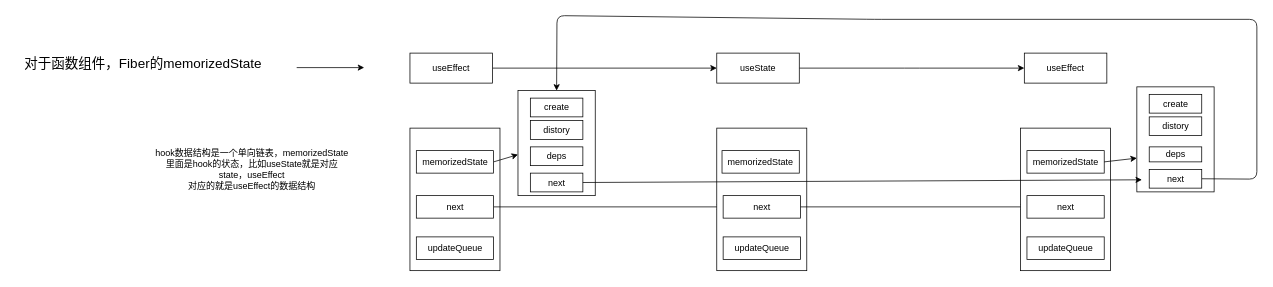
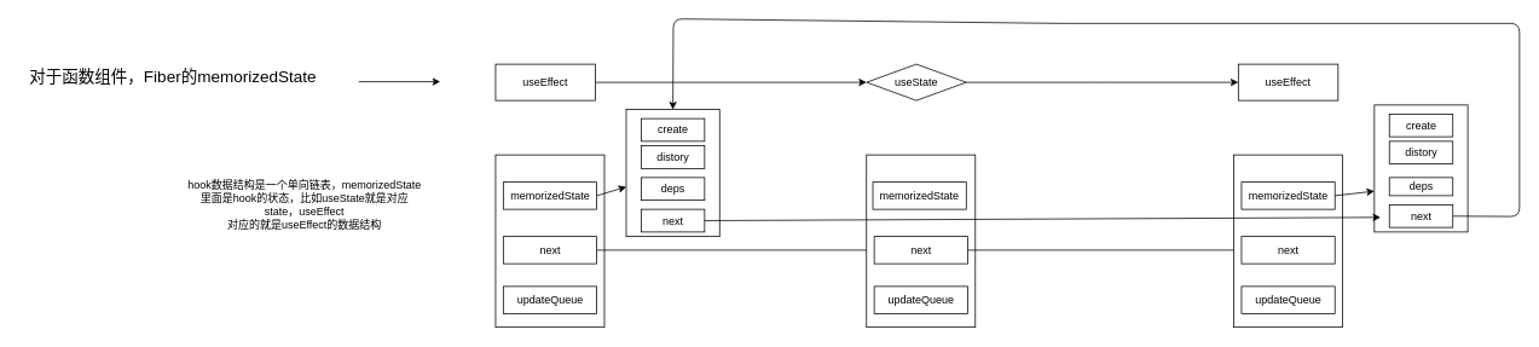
  <mxCell id="0" />
  <mxCell id="1" parent="0" />
  <mxCell id="2" value="&lt;font style=&quot;font-size: 18px;&quot;&gt;对于函数组件，Fiber的memorizedState&lt;/font&gt;" style="text;html=1;align=center;verticalAlign=middle;resizable=0;points=[];autosize=1;strokeColor=none;fillColor=none;" vertex="1" parent="1"><mxGeometry x="20" y="65" width="340" height="40" as="geometry" /></mxCell>
  <mxCell id="3" value="" style="endArrow=classic;html=1;" edge="1" parent="1"><mxGeometry width="50" height="50" relative="1" as="geometry"><mxPoint x="395" y="89.33" as="sourcePoint" /><mxPoint x="485" y="89.33" as="targetPoint" /></mxGeometry></mxCell>
  <mxCell id="4" style="edgeStyle=none;html=1;exitX=1;exitY=0.5;exitDx=0;exitDy=0;entryX=0;entryY=0.5;entryDx=0;entryDy=0;" edge="1" parent="1" source="5" target="7"><mxGeometry relative="1" as="geometry" /></mxCell>
  <mxCell id="5" value="useEffect" style="rounded=0;whiteSpace=wrap;html=1;" vertex="1" parent="1"><mxGeometry x="546" y="70" width="110" height="40" as="geometry" /></mxCell>
  <mxCell id="6" style="edgeStyle=none;html=1;exitX=1;exitY=0.5;exitDx=0;exitDy=0;" edge="1" parent="1" source="7" target="8"><mxGeometry relative="1" as="geometry"><Array as="points"><mxPoint x="1215" y="90" /></Array></mxGeometry></mxCell>
- <mxCell id="7" value="useState" style="rounded=0;whiteSpace=wrap;html=1;" vertex="1" parent="1"><mxGeometry x="955" y="70" width="110" height="40" as="geometry" /></mxCell>
+ <mxCell id="7" value="useState" style="rhombus;whiteSpace=wrap;html=1;" vertex="1" parent="1"><mxGeometry x="955" y="70" width="110" height="40" as="geometry" /></mxCell>
  <mxCell id="8" value="useEffect" style="rounded=0;whiteSpace=wrap;html=1;" vertex="1" parent="1"><mxGeometry x="1365" y="70" width="110" height="40" as="geometry" /></mxCell>
  <mxCell id="9" value="useEffect" style="rounded=0;whiteSpace=wrap;html=1;" vertex="1" parent="1"><mxGeometry x="551.5" y="310" width="109" height="40" as="geometry" /></mxCell>
  <mxCell id="10" value="" style="rounded=0;whiteSpace=wrap;html=1;" vertex="1" parent="1"><mxGeometry x="546" y="170" width="120" height="190" as="geometry" /></mxCell>
  <mxCell id="11" value="updateQueue" style="rounded=0;whiteSpace=wrap;html=1;" vertex="1" parent="1"><mxGeometry x="554.5" y="315" width="103" height="30" as="geometry" /></mxCell>
  <mxCell id="12" style="edgeStyle=none;html=1;exitX=1;exitY=0.5;exitDx=0;exitDy=0;entryX=0;entryY=0.5;entryDx=0;entryDy=0;" edge="1" parent="1" source="13" target="20"><mxGeometry relative="1" as="geometry" /></mxCell>
  <mxCell id="13" value="next" style="rounded=0;whiteSpace=wrap;html=1;" vertex="1" parent="1"><mxGeometry x="554.5" y="260" width="103" height="30" as="geometry" /></mxCell>
  <mxCell id="14" style="edgeStyle=none;html=1;exitX=1;exitY=0.5;exitDx=0;exitDy=0;" edge="1" parent="1" source="15" target="28"><mxGeometry relative="1" as="geometry" /></mxCell>
  <mxCell id="15" value="memorizedState" style="rounded=0;whiteSpace=wrap;html=1;" vertex="1" parent="1"><mxGeometry x="554.5" y="200" width="103" height="30" as="geometry" /></mxCell>
  <mxCell id="16" value="useEffect" style="rounded=0;whiteSpace=wrap;html=1;" vertex="1" parent="1"><mxGeometry x="960.5" y="310" width="109" height="40" as="geometry" /></mxCell>
  <mxCell id="17" value="" style="rounded=0;whiteSpace=wrap;html=1;" vertex="1" parent="1"><mxGeometry x="955" y="170" width="120" height="190" as="geometry" /></mxCell>
  <mxCell id="18" value="updateQueue" style="rounded=0;whiteSpace=wrap;html=1;" vertex="1" parent="1"><mxGeometry x="963.5" y="315" width="103" height="30" as="geometry" /></mxCell>
  <mxCell id="19" style="edgeStyle=none;html=1;exitX=1;exitY=0.5;exitDx=0;exitDy=0;" edge="1" parent="1" source="20" target="25"><mxGeometry relative="1" as="geometry" /></mxCell>
  <mxCell id="20" value="next" style="rounded=0;whiteSpace=wrap;html=1;" vertex="1" parent="1"><mxGeometry x="963.5" y="260" width="103" height="30" as="geometry" /></mxCell>
  <mxCell id="21" value="memorizedState" style="rounded=0;whiteSpace=wrap;html=1;" vertex="1" parent="1"><mxGeometry x="962" y="200" width="103" height="30" as="geometry" /></mxCell>
  <mxCell id="22" value="useEffect" style="rounded=0;whiteSpace=wrap;html=1;" vertex="1" parent="1"><mxGeometry x="1365.5" y="310" width="109" height="40" as="geometry" /></mxCell>
  <mxCell id="23" value="" style="rounded=0;whiteSpace=wrap;html=1;" vertex="1" parent="1"><mxGeometry x="1360" y="170" width="120" height="190" as="geometry" /></mxCell>
  <mxCell id="24" value="updateQueue" style="rounded=0;whiteSpace=wrap;html=1;" vertex="1" parent="1"><mxGeometry x="1368.5" y="315" width="103" height="30" as="geometry" /></mxCell>
  <mxCell id="25" value="next" style="rounded=0;whiteSpace=wrap;html=1;" vertex="1" parent="1"><mxGeometry x="1368.5" y="260" width="103" height="30" as="geometry" /></mxCell>
  <mxCell id="26" value="memorizedState" style="rounded=0;whiteSpace=wrap;html=1;" vertex="1" parent="1"><mxGeometry x="1368.5" y="200" width="103" height="30" as="geometry" /></mxCell>
  <mxCell id="27" value="hook数据结构是一个单向链表，&lt;span style=&quot;color: rgb(0, 0, 0); text-wrap-mode: wrap;&quot;&gt;memorizedState&lt;/span&gt;&lt;div&gt;&lt;span style=&quot;color: rgb(0, 0, 0); text-wrap-mode: wrap;&quot;&gt;里面是hook的状态，比如useState就是对应state，useEffect&lt;/span&gt;&lt;/div&gt;&lt;div&gt;&lt;span style=&quot;color: rgb(0, 0, 0); text-wrap-mode: wrap;&quot;&gt;对应的就是useEffect的数据结构&lt;/span&gt;&lt;/div&gt;" style="text;html=1;align=center;verticalAlign=middle;resizable=0;points=[];autosize=1;strokeColor=none;fillColor=none;" vertex="1" parent="1"><mxGeometry x="165" y="195" width="340" height="60" as="geometry" /></mxCell>
  <mxCell id="28" value="" style="rounded=0;whiteSpace=wrap;html=1;" vertex="1" parent="1"><mxGeometry x="690" y="120" width="103" height="140" as="geometry" /></mxCell>
  <mxCell id="29" value="create" style="rounded=0;whiteSpace=wrap;html=1;" vertex="1" parent="1"><mxGeometry x="706.5" y="130" width="70" height="25" as="geometry" /></mxCell>
  <mxCell id="30" value="distory" style="rounded=0;whiteSpace=wrap;html=1;" vertex="1" parent="1"><mxGeometry x="706.5" y="160" width="70" height="25" as="geometry" /></mxCell>
  <mxCell id="31" value="deps" style="rounded=0;whiteSpace=wrap;html=1;" vertex="1" parent="1"><mxGeometry x="706.5" y="195" width="70" height="25" as="geometry" /></mxCell>
  <mxCell id="32" value="next" style="rounded=0;whiteSpace=wrap;html=1;" vertex="1" parent="1"><mxGeometry x="706.5" y="230" width="70" height="25" as="geometry" /></mxCell>
  <mxCell id="33" value="" style="rounded=0;whiteSpace=wrap;html=1;" vertex="1" parent="1"><mxGeometry x="1515" y="115" width="103" height="140" as="geometry" /></mxCell>
  <mxCell id="34" value="create" style="rounded=0;whiteSpace=wrap;html=1;" vertex="1" parent="1"><mxGeometry x="1531.5" y="125" width="70" height="25" as="geometry" /></mxCell>
  <mxCell id="35" value="distory" style="rounded=0;whiteSpace=wrap;html=1;" vertex="1" parent="1"><mxGeometry x="1531.5" y="155" width="70" height="25" as="geometry" /></mxCell>
  <mxCell id="36" value="deps" style="rounded=0;whiteSpace=wrap;html=1;" vertex="1" parent="1"><mxGeometry x="1531.5" y="195" width="70" height="20" as="geometry" /></mxCell>
  <mxCell id="37" style="edgeStyle=none;html=1;exitX=1;exitY=0.5;exitDx=0;exitDy=0;entryX=0.5;entryY=0;entryDx=0;entryDy=0;" edge="1" parent="1" source="38" target="28"><mxGeometry relative="1" as="geometry"><mxPoint x="1615" y="221.25" as="sourcePoint" /><mxPoint x="1165" y="115" as="targetPoint" /><Array as="points"><mxPoint x="1675" y="238" /><mxPoint x="1675" y="25" /><mxPoint x="1165" y="25" /><mxPoint x="742" y="20" /></Array></mxGeometry></mxCell>
  <mxCell id="38" value="next" style="rounded=0;whiteSpace=wrap;html=1;" vertex="1" parent="1"><mxGeometry x="1531.5" y="225" width="70" height="25" as="geometry" /></mxCell>
  <mxCell id="39" style="edgeStyle=none;html=1;exitX=1;exitY=0.5;exitDx=0;exitDy=0;entryX=0.066;entryY=0.885;entryDx=0;entryDy=0;entryPerimeter=0;" edge="1" parent="1" source="32" target="33"><mxGeometry relative="1" as="geometry" /></mxCell>
  <mxCell id="40" style="edgeStyle=none;html=1;exitX=1;exitY=0.5;exitDx=0;exitDy=0;" edge="1" parent="1" source="26"><mxGeometry relative="1" as="geometry"><mxPoint x="1515" y="210" as="targetPoint" /></mxGeometry></mxCell>
